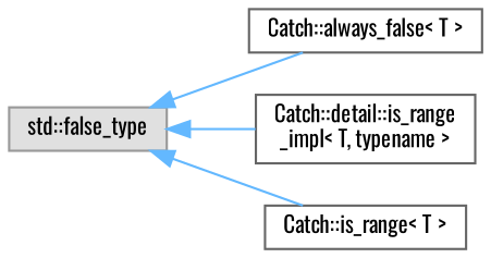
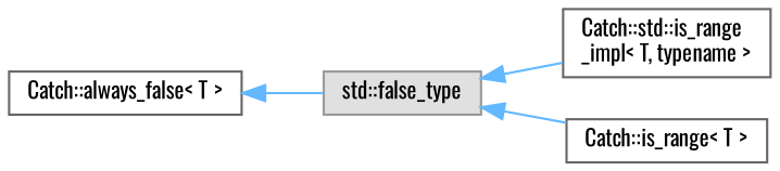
  digraph {
    fontname=Oswald
    rankdir=LR
    node [color=grey40 fillcolor=white fontname=Oswald fontsize=10 shape=box style=filled]
    edge [color=steelblue1 dir=back fontname=Oswald fontsize=10 labelfontname=Helvetica labelfontsize=10 style=solid]
    n1 [color=grey60 fillcolor="#E0E0E0" height=0.2 label="std::false_type" width=0.4]
    n2 [height=0.2 label="Catch::always_false\< T \>" width=0.4]
-   n3 [height=0.2 label="Catch::detail::is_range\l_impl\< T, typename \>" width=0.4]
+   n3 [height=0.2 label="Catch::std::is_range\l_impl\< T, typename \>" width=0.4]
    n4 [height=0.2 label="Catch::is_range\< T \>" width=0.4]
-   n1 -> n2
+   n2 -> n1
    n1 -> n3
    n1 -> n4
  }
